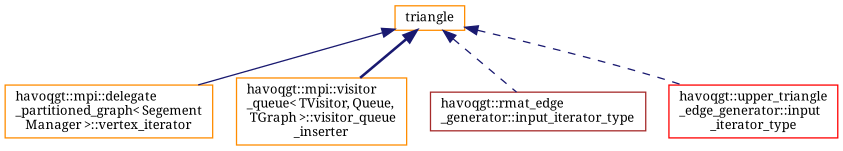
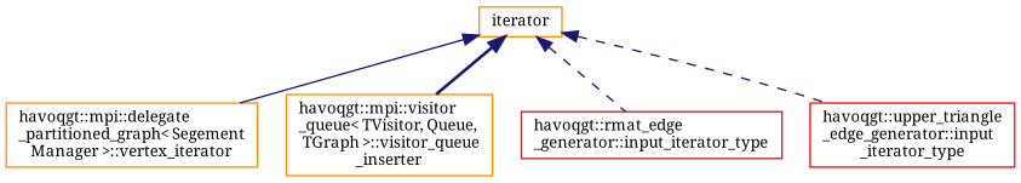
  digraph {
    fontname="Noto Serif"
    rankdir=TB
    node [color=darkorange fillcolor=white fontname="Noto Serif" fontsize=10 shape=record style=filled]
    edge [color=midnightblue dir=back fontname="Noto Serif" fontsize=10 labelfontname=Helvetica labelfontsize=10 style=dashed]
-   n1 [height=0.2 label=triangle width=0.4]
+   n1 [height=0.2 label=iterator width=0.4]
    n2 [height=0.2 label="havoqgt::mpi::delegate\l_partitioned_graph\< Segement\lManager \>::vertex_iterator" width=0.4]
    n3 [height=0.2 label="havoqgt::mpi::visitor\l_queue\< TVisitor, Queue,\l TGraph \>::visitor_queue\l_inserter" width=0.4]
    n4 [color=brown height=0.2 label="havoqgt::rmat_edge\l_generator::input_iterator_type" width=0.4]
    n5 [color=red height=0.2 label="havoqgt::upper_triangle\l_edge_generator::input\l_iterator_type" width=0.4]
    n1 -> n2 [style=solid]
    n1 -> n3 [style=bold]
    n1 -> n4
    n1 -> n5
  }
